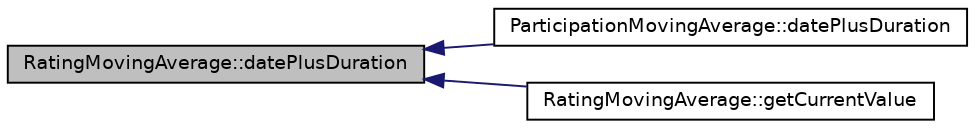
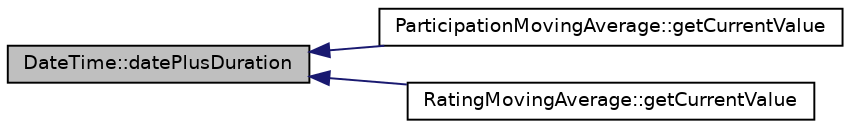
  digraph {
    rankdir=LR
    node [color=black fillcolor=white fontname=Helvetica fontsize=10 shape=record style=filled]
    edge [color=midnightblue dir=back fontname=Helvetica fontsize=10 labelfontname=Helvetica labelfontsize=10 style=solid]
-   n1 [fillcolor=grey75 fontcolor=black height=0.2 label="RatingMovingAverage::datePlusDuration" width=0.4]
-   n2 [height=0.2 label="ParticipationMovingAverage::datePlusDuration" width=0.4]
+   n1 [fillcolor=grey75 fontcolor=black height=0.2 label="DateTime::datePlusDuration" width=0.4]
+   n2 [height=0.2 label="ParticipationMovingAverage::getCurrentValue" width=0.4]
    n3 [height=0.2 label="RatingMovingAverage::getCurrentValue" width=0.4]
    n1 -> n2
    n1 -> n3
  }
